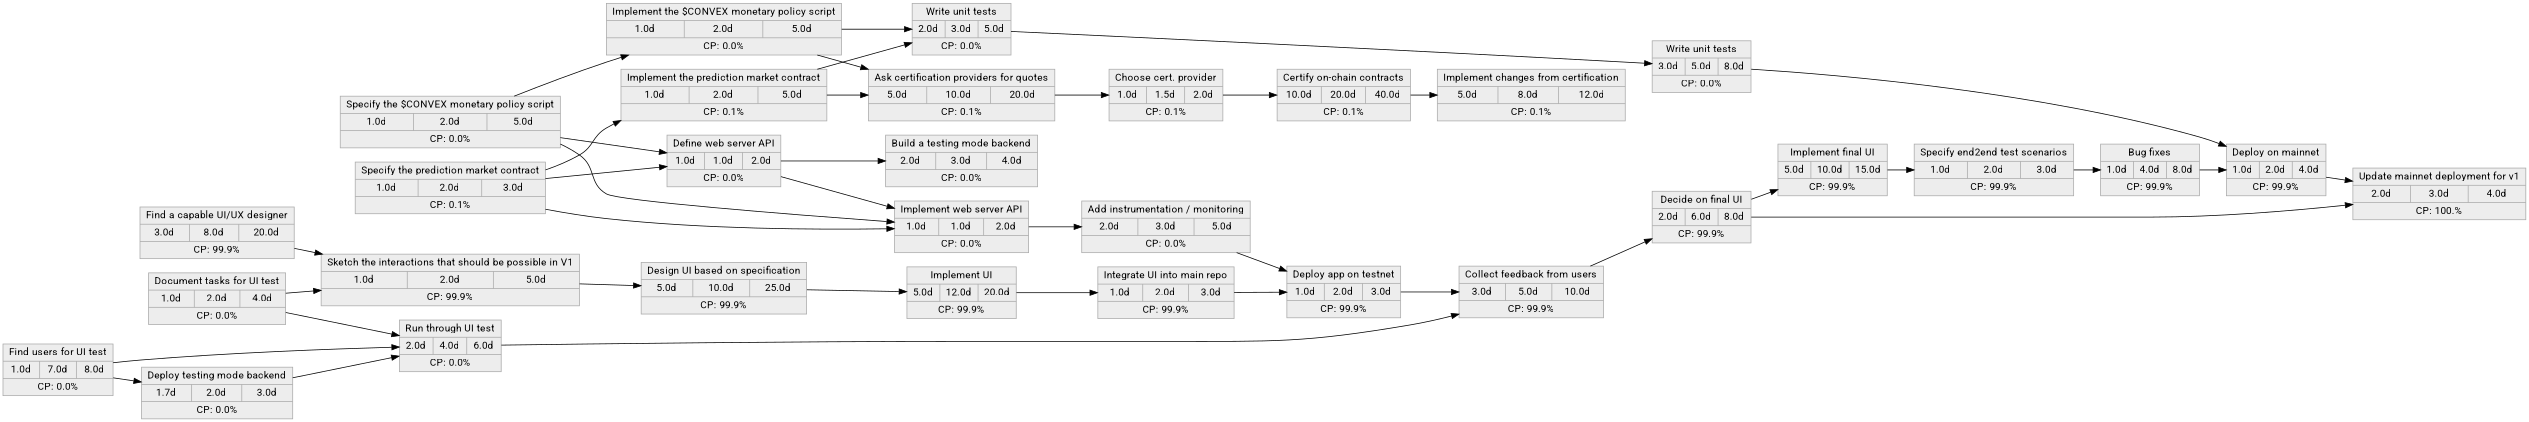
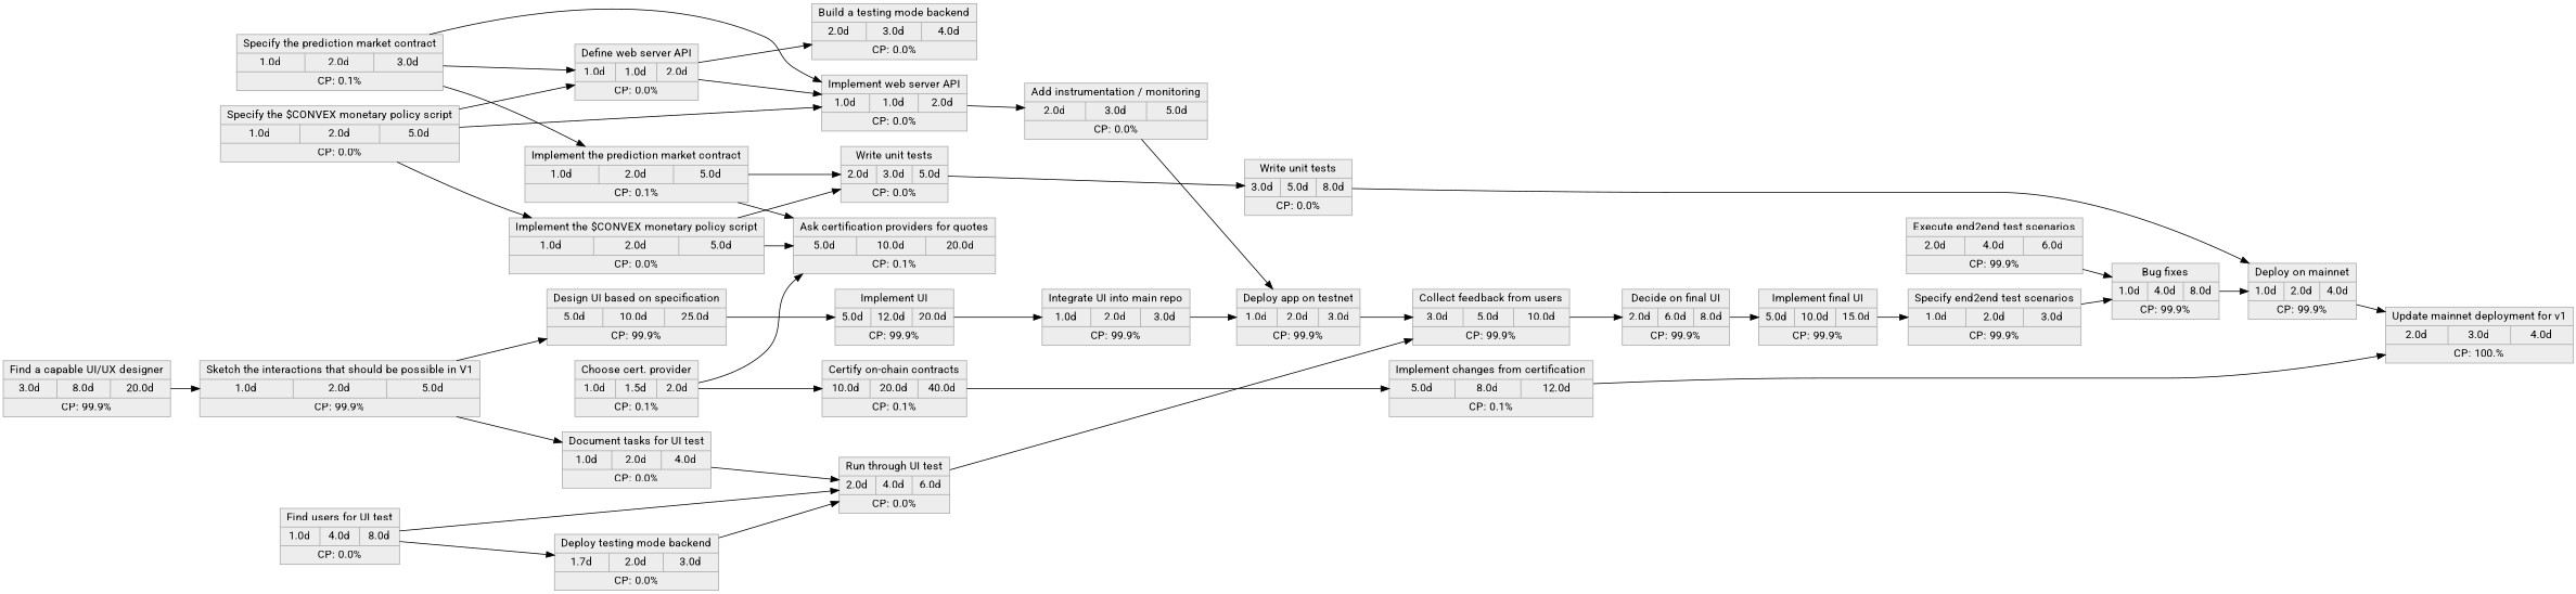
  digraph {
    fontname=Roboto
    rankdir=LR
    node [color=darkgray fillcolor=grey93 fontname=Roboto shape=record style=filled]
    edge [fontname=Roboto]
    n1 [height=.1 label="Specify the prediction market contract|{1.0d|2.0d|3.0d}|CP: 0.1%"]
    n2 [height=.1 label="Implement the prediction market contract|{1.0d|2.0d|5.0d}|CP: 0.1%"]
    n3 [height=.1 label="Define web server API|{1.0d|1.0d|2.0d}|CP: 0.0%"]
    n4 [height=.1 label="Implement web server API|{1.0d|1.0d|2.0d}|CP: 0.0%"]
    n5 [height=.1 label="Write unit tests|{2.0d|3.0d|5.0d}|CP: 0.0%"]
    n6 [height=.1 label="Ask certification providers for quotes|{5.0d|10.0d|20.0d}|CP: 0.1%"]
    n7 [height=.1 label="Build a testing mode backend|{2.0d|3.0d|4.0d}|CP: 0.0%"]
    n8 [height=.1 label="Add instrumentation / monitoring|{2.0d|3.0d|5.0d}|CP: 0.0%"]
    n9 [height=.1 label="Specify the $CONVEX monetary policy script|{1.0d|2.0d|5.0d}|CP: 0.0%"]
    n10 [height=.1 label="Implement the $CONVEX monetary policy script|{1.0d|2.0d|5.0d}|CP: 0.0%"]
    n11 [height=.1 label="Write unit tests|{3.0d|5.0d|8.0d}|CP: 0.0%"]
    n12 [height=.1 label="Choose cert. provider|{1.0d|1.5d|2.0d}|CP: 0.1%"]
    n13 [height=.1 label="Deploy on mainnet|{1.0d|2.0d|4.0d}|CP: 99.9%"]
    n14 [height=.1 label="Update mainnet deployment for v1|{2.0d|3.0d|4.0d}|CP: 100.%"]
    n15 [height=.1 label="Deploy app on testnet|{1.0d|2.0d|3.0d}|CP: 99.9%"]
    n16 [height=.1 label="Collect feedback from users|{3.0d|5.0d|10.0d}|CP: 99.9%"]
    n17 [height=.1 label="Find a capable UI/UX designer|{3.0d|8.0d|20.0d}|CP: 99.9%"]
    n18 [height=.1 label="Sketch the interactions that should be possible in V1|{1.0d|2.0d|5.0d}|CP: 99.9%"]
    n19 [height=.1 label="Design UI based on specification|{5.0d|10.0d|25.0d}|CP: 99.9%"]
    n20 [height=.1 label="Document tasks for UI test|{1.0d|2.0d|4.0d}|CP: 0.0%"]
    n21 [height=.1 label="Implement UI|{5.0d|12.0d|20.0d}|CP: 99.9%"]
    n22 [height=.1 label="Run through UI test|{2.0d|4.0d|6.0d}|CP: 0.0%"]
    n23 [height=.1 label="Integrate UI into main repo|{1.0d|2.0d|3.0d}|CP: 99.9%"]
-   n24 [height=.1 label="Find users for UI test|{1.0d|7.0d|8.0d}|CP: 0.0%"]
+   n24 [height=.1 label="Find users for UI test|{1.0d|4.0d|8.0d}|CP: 0.0%"]
    n25 [height=.1 label="Deploy testing mode backend|{1.7d|2.0d|3.0d}|CP: 0.0%"]
    n26 [height=.1 label="Decide on final UI|{2.0d|6.0d|8.0d}|CP: 99.9%"]
    n27 [height=.1 label="Implement final UI|{5.0d|10.0d|15.0d}|CP: 99.9%"]
    n28 [height=.1 label="Specify end2end test scenarios|{1.0d|2.0d|3.0d}|CP: 99.9%"]
    n29 [height=.1 label="Bug fixes|{1.0d|4.0d|8.0d}|CP: 99.9%"]
+   n30 [height=.1 label="Execute end2end test scenarios|{2.0d|4.0d|6.0d}|CP: 99.9%"]
    n31 [height=.1 label="Certify on-chain contracts|{10.0d|20.0d|40.0d}|CP: 0.1%"]
    n32 [height=.1 label="Implement changes from certification|{5.0d|8.0d|12.0d}|CP: 0.1%"]
    n1 -> n2
    n1 -> n3
    n1 -> n4
    n2 -> n5
    n2 -> n6
    n3 -> n4
    n3 -> n7
    n4 -> n8
    n5 -> n11
-   n6 -> n12
+   n12 -> n6
    n8 -> n15
    n9 -> n3
    n9 -> n4
    n9 -> n10
    n10 -> n5
    n10 -> n6
    n11 -> n13
    n12 -> n31
    n13 -> n14
    n15 -> n16
    n16 -> n26
    n17 -> n18
    n18 -> n19
-   n20 -> n18
+   n18 -> n20
    n19 -> n21
    n20 -> n22
    n21 -> n23
    n22 -> n16
    n23 -> n15
    n24 -> n22
    n24 -> n25
    n25 -> n22
    n26 -> n27
    n27 -> n28
    n28 -> n29
    n29 -> n13
+   n30 -> n29
    n31 -> n32
-   n26 -> n14
+   n32 -> n14
  }
